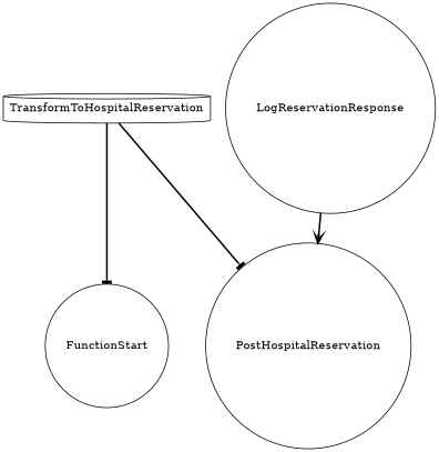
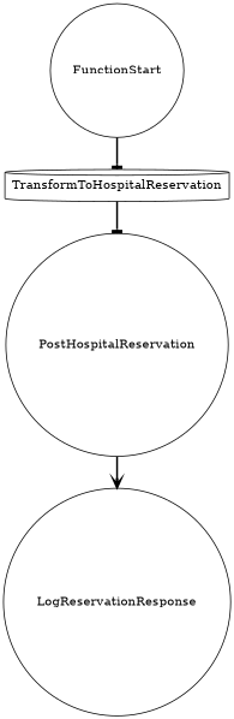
  digraph {
    node [shape=circle]
    edge [arrowhead=tee style=bold]
    FunctionStart
    TransformToHospitalReservation [shape=cylinder]
    PostHospitalReservation
    LogReservationResponse
-   TransformToHospitalReservation -> FunctionStart
+   FunctionStart -> TransformToHospitalReservation
    TransformToHospitalReservation -> PostHospitalReservation
-   LogReservationResponse -> PostHospitalReservation [arrowhead=vee]
+   PostHospitalReservation -> LogReservationResponse [arrowhead=vee]
  }
